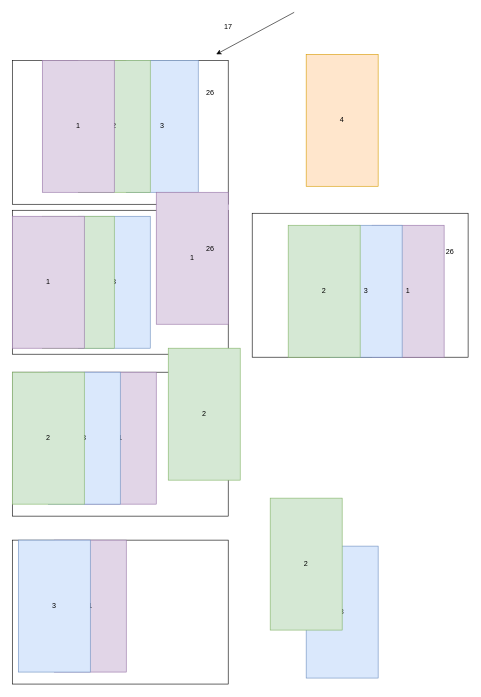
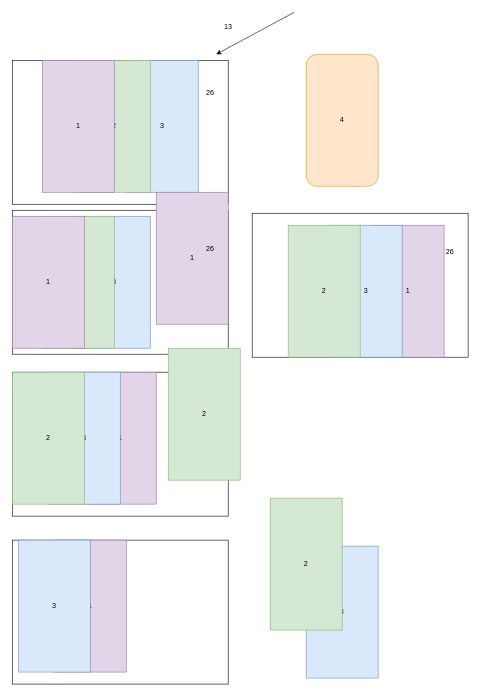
  <mxCell id="0" />
  <mxCell id="1" parent="0" />
  <mxCell id="2" value="" style="rounded=0;whiteSpace=wrap;html=1;" vertex="1" parent="1"><mxGeometry x="20" y="350" width="360" height="240" as="geometry" /></mxCell>
  <mxCell id="3" value="" style="rounded=0;whiteSpace=wrap;html=1;" vertex="1" parent="1"><mxGeometry x="20" y="100" width="360" height="240" as="geometry" /></mxCell>
- <mxCell id="4" value="4" style="rounded=0;whiteSpace=wrap;html=1;fillColor=#ffe6cc;strokeColor=#d79b00;" vertex="1" parent="1"><mxGeometry x="510" y="90" width="120" height="220" as="geometry" /></mxCell>
+ <mxCell id="4" value="4" style="whiteSpace=wrap;html=1;fillColor=#ffe6cc;strokeColor=#d79b00;rounded=1;" vertex="1" parent="1"><mxGeometry x="510" y="90" width="120" height="220" as="geometry" /></mxCell>
  <mxCell id="5" value="3" style="rounded=0;whiteSpace=wrap;html=1;fillColor=#dae8fc;strokeColor=#6c8ebf;" vertex="1" parent="1"><mxGeometry x="210" y="100" width="120" height="220" as="geometry" /></mxCell>
  <mxCell id="6" value="2" style="rounded=0;whiteSpace=wrap;html=1;fillColor=#d5e8d4;strokeColor=#82b366;" vertex="1" parent="1"><mxGeometry x="130" y="100" width="120" height="220" as="geometry" /></mxCell>
  <mxCell id="7" value="1" style="rounded=0;whiteSpace=wrap;html=1;fillColor=#e1d5e7;strokeColor=#9673a6;" vertex="1" parent="1"><mxGeometry x="70" y="100" width="120" height="220" as="geometry" /></mxCell>
- <mxCell id="8" value="17" style="text;html=1;align=center;verticalAlign=middle;whiteSpace=wrap;rounded=0;" vertex="1" parent="1"><mxGeometry x="350" y="30" width="60" height="30" as="geometry" /></mxCell>
+ <mxCell id="8" value="13" style="text;html=1;align=center;verticalAlign=middle;whiteSpace=wrap;rounded=0;" vertex="1" parent="1"><mxGeometry x="350" y="30" width="60" height="30" as="geometry" /></mxCell>
  <mxCell id="9" value="" style="endArrow=classic;html=1;rounded=0;" edge="1" parent="1"><mxGeometry width="50" height="50" relative="1" as="geometry"><mxPoint x="490" y="20" as="sourcePoint" /><mxPoint x="360" y="90" as="targetPoint" /></mxGeometry></mxCell>
  <mxCell id="10" value="26" style="text;html=1;align=center;verticalAlign=middle;whiteSpace=wrap;rounded=0;" vertex="1" parent="1"><mxGeometry x="320" y="140" width="60" height="30" as="geometry" /></mxCell>
  <mxCell id="11" value="1" style="rounded=0;whiteSpace=wrap;html=1;fillColor=#e1d5e7;strokeColor=#9673a6;" vertex="1" parent="1"><mxGeometry x="260" y="320" width="120" height="220" as="geometry" /></mxCell>
  <mxCell id="12" value="3" style="rounded=0;whiteSpace=wrap;html=1;fillColor=#dae8fc;strokeColor=#6c8ebf;" vertex="1" parent="1"><mxGeometry x="130" y="360" width="120" height="220" as="geometry" /></mxCell>
  <mxCell id="13" value="2" style="rounded=0;whiteSpace=wrap;html=1;fillColor=#d5e8d4;strokeColor=#82b366;" vertex="1" parent="1"><mxGeometry x="70" y="360" width="120" height="220" as="geometry" /></mxCell>
  <mxCell id="14" value="1" style="rounded=0;whiteSpace=wrap;html=1;fillColor=#e1d5e7;strokeColor=#9673a6;" vertex="1" parent="1"><mxGeometry x="20" y="360" width="120" height="220" as="geometry" /></mxCell>
  <mxCell id="15" value="26" style="text;html=1;align=center;verticalAlign=middle;whiteSpace=wrap;rounded=0;" vertex="1" parent="1"><mxGeometry x="320" y="400" width="60" height="30" as="geometry" /></mxCell>
  <mxCell id="16" value="" style="rounded=0;whiteSpace=wrap;html=1;" vertex="1" parent="1"><mxGeometry x="20" y="620" width="360" height="240" as="geometry" /></mxCell>
  <mxCell id="17" value="1" style="rounded=0;whiteSpace=wrap;html=1;fillColor=#e1d5e7;strokeColor=#9673a6;" vertex="1" parent="1"><mxGeometry x="140" y="620" width="120" height="220" as="geometry" /></mxCell>
  <mxCell id="18" value="3" style="rounded=0;whiteSpace=wrap;html=1;fillColor=#dae8fc;strokeColor=#6c8ebf;" vertex="1" parent="1"><mxGeometry x="80" y="620" width="120" height="220" as="geometry" /></mxCell>
  <mxCell id="19" value="2" style="rounded=0;whiteSpace=wrap;html=1;fillColor=#d5e8d4;strokeColor=#82b366;" vertex="1" parent="1"><mxGeometry x="20" y="620" width="120" height="220" as="geometry" /></mxCell>
  <mxCell id="20" value="26" style="text;html=1;align=center;verticalAlign=middle;whiteSpace=wrap;rounded=0;" vertex="1" parent="1"><mxGeometry x="320" y="660" width="60" height="30" as="geometry" /></mxCell>
  <mxCell id="21" value="2" style="rounded=0;whiteSpace=wrap;html=1;fillColor=#d5e8d4;strokeColor=#82b366;" vertex="1" parent="1"><mxGeometry x="280" y="580" width="120" height="220" as="geometry" /></mxCell>
  <mxCell id="22" value="" style="rounded=0;whiteSpace=wrap;html=1;" vertex="1" parent="1"><mxGeometry x="20" y="900" width="360" height="240" as="geometry" /></mxCell>
  <mxCell id="23" value="3" style="rounded=0;whiteSpace=wrap;html=1;fillColor=#dae8fc;strokeColor=#6c8ebf;" vertex="1" parent="1"><mxGeometry x="510" y="910" width="120" height="220" as="geometry" /></mxCell>
  <mxCell id="24" value="1" style="rounded=0;whiteSpace=wrap;html=1;fillColor=#e1d5e7;strokeColor=#9673a6;" vertex="1" parent="1"><mxGeometry x="90" y="900" width="120" height="220" as="geometry" /></mxCell>
  <mxCell id="25" value="3" style="rounded=0;whiteSpace=wrap;html=1;fillColor=#dae8fc;strokeColor=#6c8ebf;" vertex="1" parent="1"><mxGeometry x="30" y="900" width="120" height="220" as="geometry" /></mxCell>
  <mxCell id="26" value="2" style="rounded=0;whiteSpace=wrap;html=1;fillColor=#d5e8d4;strokeColor=#82b366;" vertex="1" parent="1"><mxGeometry x="450" y="830" width="120" height="220" as="geometry" /></mxCell>
  <mxCell id="27" value="" style="rounded=0;whiteSpace=wrap;html=1;" vertex="1" parent="1"><mxGeometry x="420" y="355" width="360" height="240" as="geometry" /></mxCell>
  <mxCell id="28" value="1" style="rounded=0;whiteSpace=wrap;html=1;fillColor=#e1d5e7;strokeColor=#9673a6;" vertex="1" parent="1"><mxGeometry x="620" y="375" width="120" height="220" as="geometry" /></mxCell>
  <mxCell id="29" value="3" style="rounded=0;whiteSpace=wrap;html=1;fillColor=#dae8fc;strokeColor=#6c8ebf;" vertex="1" parent="1"><mxGeometry x="550" y="375" width="120" height="220" as="geometry" /></mxCell>
  <mxCell id="30" value="2" style="rounded=0;whiteSpace=wrap;html=1;fillColor=#d5e8d4;strokeColor=#82b366;" vertex="1" parent="1"><mxGeometry x="480" y="375" width="120" height="220" as="geometry" /></mxCell>
  <mxCell id="31" value="26" style="text;html=1;align=center;verticalAlign=middle;whiteSpace=wrap;rounded=0;" vertex="1" parent="1"><mxGeometry x="720" y="405" width="60" height="30" as="geometry" /></mxCell>
